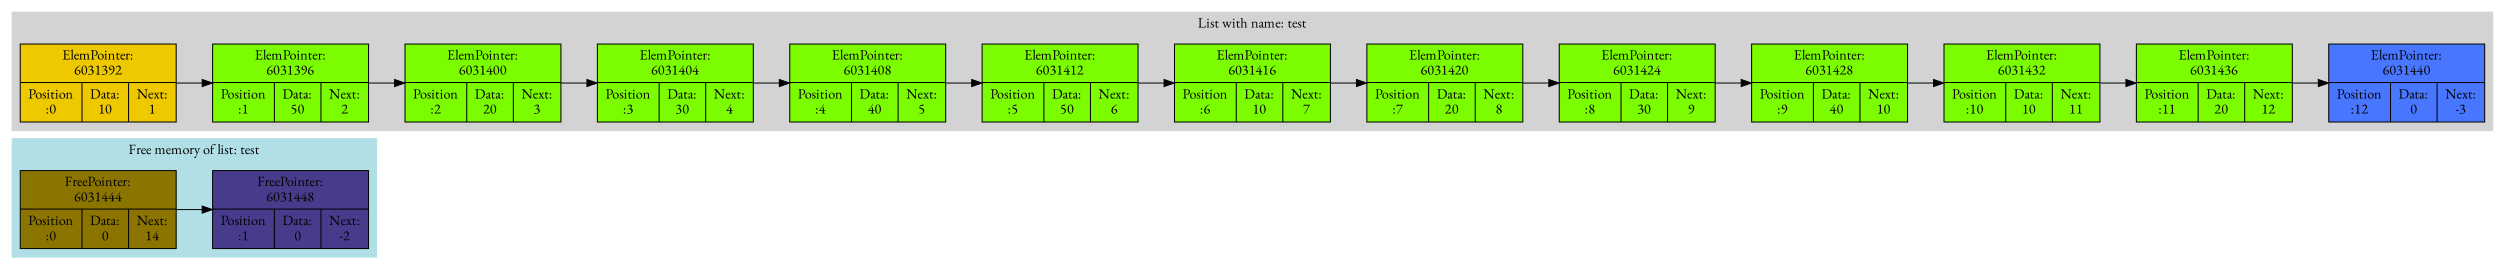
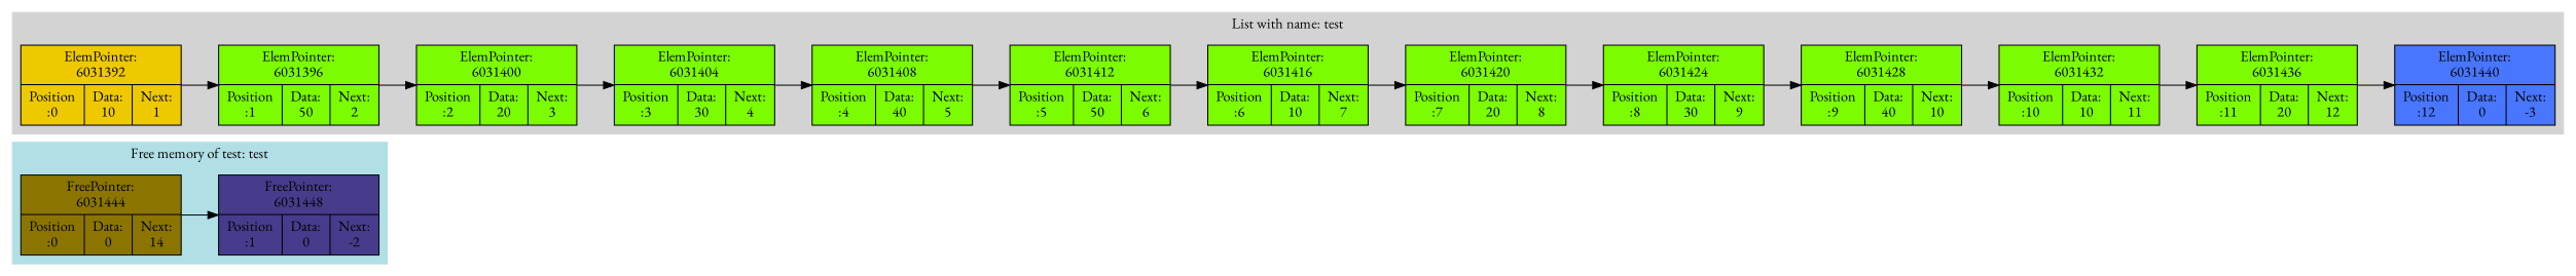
  digraph {
    rankdir=LR
    fontname="EB Garamond"
    node [fillcolor=lawngreen shape=record style=filled fontname="EB Garamond"]
    edge [fontname="EB Garamond"]
    n1 [fillcolor=gold4 label="FreePointer:\n6031444 | {Position\n:0 | Data:\n0 | Next:\n14}"]
    n2 [fillcolor=slateblue4 label="FreePointer:\n6031448 | {Position\n:1 | Data:\n0 | Next:\n-2}"]
    n3 [fillcolor=gold2 label="ElemPointer:\n6031392 | {Position\n:0 | Data:\n10 | Next:\n1}"]
    n4 [label="ElemPointer:\n6031396 | {Position\n:1 | Data:\n50 | Next:\n2}"]
    n5 [label="ElemPointer:\n6031400 | {Position\n:2 | Data:\n20 | Next:\n3}"]
    n6 [label="ElemPointer:\n6031404 | {Position\n:3 | Data:\n30 | Next:\n4}"]
    n7 [label="ElemPointer:\n6031408 | {Position\n:4 | Data:\n40 | Next:\n5}"]
    n8 [label="ElemPointer:\n6031412 | {Position\n:5 | Data:\n50 | Next:\n6}"]
    n9 [label="ElemPointer:\n6031416 | {Position\n:6 | Data:\n10 | Next:\n7}"]
    n10 [label="ElemPointer:\n6031420 | {Position\n:7 | Data:\n20 | Next:\n8}"]
    n11 [label="ElemPointer:\n6031424 | {Position\n:8 | Data:\n30 | Next:\n9}"]
    n12 [label="ElemPointer:\n6031428 | {Position\n:9 | Data:\n40 | Next:\n10}"]
    n13 [label="ElemPointer:\n6031432 | {Position\n:10 | Data:\n10 | Next:\n11}"]
    n14 [label="ElemPointer:\n6031436 | {Position\n:11 | Data:\n20 | Next:\n12}"]
    n15 [fillcolor=royalblue1 label="ElemPointer:\n6031440 | {Position\n:12 | Data:\n0 | Next:\n-3}"]
    subgraph cluster_1 {
      color=powderblue
-     label="Free memory of list: test"
+     label="Free memory of test: test"
      style=filled
      n1
      n2
    }
    subgraph cluster_2 {
      color=lightgrey
      label="List with name: test"
      style=filled
      n3
      n4
      n5
      n6
      n7
      n8
      n9
      n10
      n11
      n12
      n13
      n14
      n15
    }
    n1 -> n2
    n3 -> n4
    n4 -> n5
    n5 -> n6
    n6 -> n7
    n7 -> n8
    n8 -> n9
    n9 -> n10
    n10 -> n11
    n11 -> n12
    n12 -> n13
    n13 -> n14
    n14 -> n15
  }
